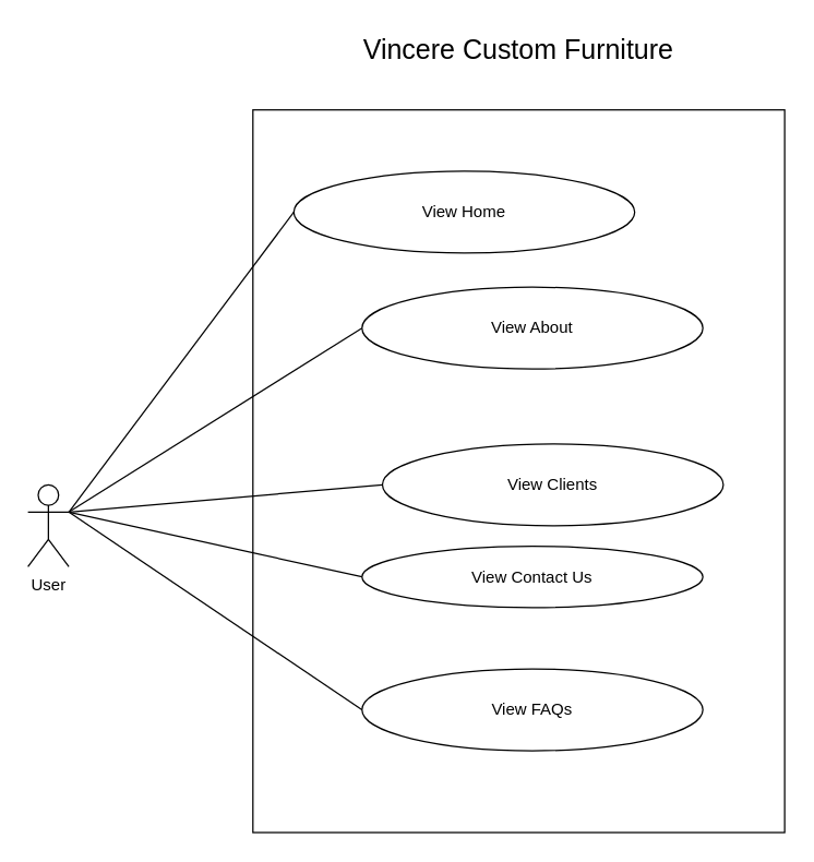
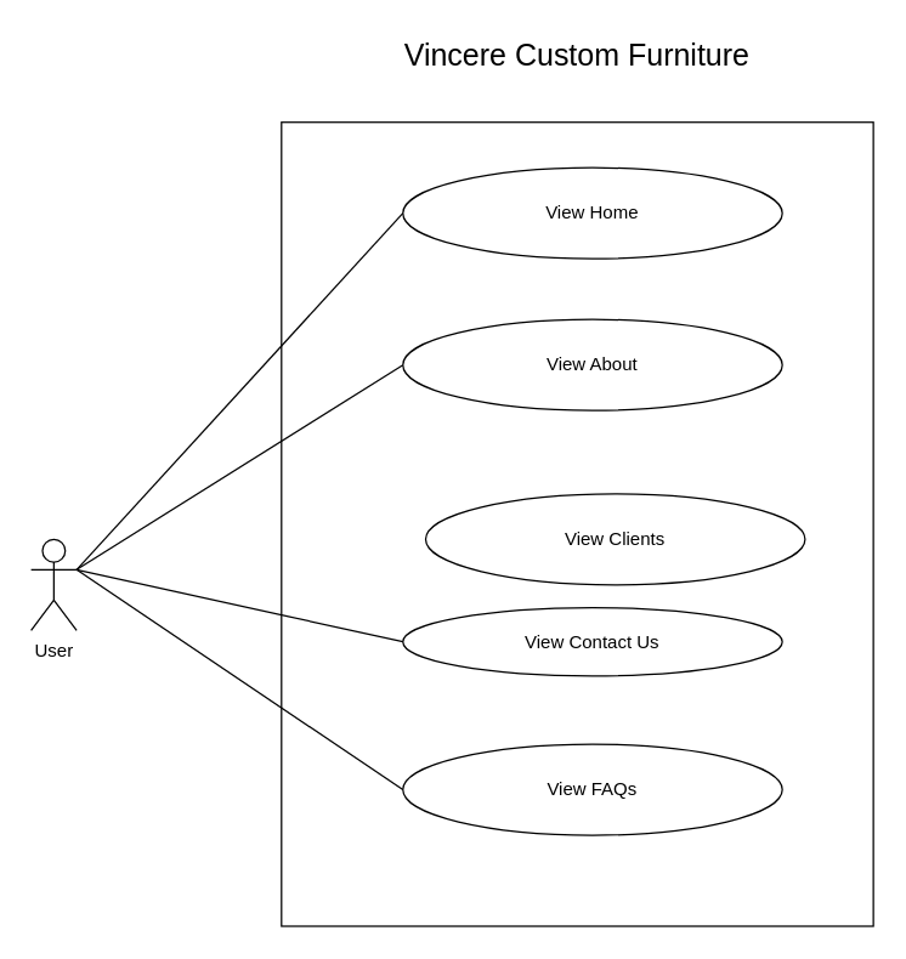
  <mxCell id="0" />
  <mxCell id="1" parent="0" />
  <mxCell id="2" value="" style="rounded=0;whiteSpace=wrap;html=1;" vertex="1" parent="1"><mxGeometry x="185" y="80" width="390" height="530" as="geometry" /></mxCell>
  <mxCell id="3" value="User&lt;br&gt;" style="shape=umlActor;verticalLabelPosition=bottom;verticalAlign=top;html=1;outlineConnect=0;" vertex="1" parent="1"><mxGeometry x="20" y="355" width="30" height="60" as="geometry" /></mxCell>
- <mxCell id="4" value="View Home" style="ellipse;whiteSpace=wrap;html=1;" vertex="1" parent="1"><mxGeometry x="215" y="125" width="250" height="60" as="geometry" /></mxCell>
+ <mxCell id="4" value="View Home" style="ellipse;whiteSpace=wrap;html=1;" vertex="1" parent="1"><mxGeometry x="265" y="110" width="250" height="60" as="geometry" /></mxCell>
  <mxCell id="5" value="View About" style="ellipse;whiteSpace=wrap;html=1;" vertex="1" parent="1"><mxGeometry x="265" y="210" width="250" height="60" as="geometry" /></mxCell>
  <mxCell id="6" value="View Contact Us" style="ellipse;whiteSpace=wrap;html=1;" vertex="1" parent="1"><mxGeometry x="265" y="400" width="250" height="45" as="geometry" /></mxCell>
  <mxCell id="7" value="View FAQs" style="ellipse;whiteSpace=wrap;html=1;" vertex="1" parent="1"><mxGeometry x="265" y="490" width="250" height="60" as="geometry" /></mxCell>
  <mxCell id="8" value="View Clients" style="ellipse;whiteSpace=wrap;html=1;" vertex="1" parent="1"><mxGeometry x="280" y="325" width="250" height="60" as="geometry" /></mxCell>
  <mxCell id="9" value="" style="endArrow=none;html=1;exitX=1;exitY=0.333;exitDx=0;exitDy=0;exitPerimeter=0;entryX=0;entryY=0.5;entryDx=0;entryDy=0;" edge="1" parent="1" source="3" target="4"><mxGeometry width="50" height="50" relative="1" as="geometry"><mxPoint x="115" y="250" as="sourcePoint" /><mxPoint x="165" y="200" as="targetPoint" /></mxGeometry></mxCell>
  <mxCell id="10" value="" style="endArrow=none;html=1;exitX=1;exitY=0.333;exitDx=0;exitDy=0;exitPerimeter=0;entryX=0;entryY=0.5;entryDx=0;entryDy=0;" edge="1" parent="1" source="3" target="5"><mxGeometry width="50" height="50" relative="1" as="geometry"><mxPoint x="65" y="300" as="sourcePoint" /><mxPoint x="275" y="150" as="targetPoint" /></mxGeometry></mxCell>
- <mxCell id="11" value="" style="endArrow=none;html=1;entryX=0;entryY=0.5;entryDx=0;entryDy=0;exitX=1;exitY=0.333;exitDx=0;exitDy=0;exitPerimeter=0;" edge="1" parent="1" source="3" target="8"><mxGeometry width="50" height="50" relative="1" as="geometry"><mxPoint x="55" y="290" as="sourcePoint" /><mxPoint x="275" y="250" as="targetPoint" /></mxGeometry></mxCell>
  <mxCell id="12" value="" style="endArrow=none;html=1;entryX=0;entryY=0.5;entryDx=0;entryDy=0;exitX=1;exitY=0.333;exitDx=0;exitDy=0;exitPerimeter=0;" edge="1" parent="1" source="3" target="6"><mxGeometry width="50" height="50" relative="1" as="geometry"><mxPoint x="75" y="330" as="sourcePoint" /><mxPoint x="275" y="350" as="targetPoint" /></mxGeometry></mxCell>
  <mxCell id="13" value="" style="endArrow=none;html=1;entryX=0;entryY=0.5;entryDx=0;entryDy=0;exitX=1;exitY=0.333;exitDx=0;exitDy=0;exitPerimeter=0;" edge="1" parent="1" source="3" target="7"><mxGeometry width="50" height="50" relative="1" as="geometry"><mxPoint x="75" y="330" as="sourcePoint" /><mxPoint x="275" y="440" as="targetPoint" /></mxGeometry></mxCell>
  <mxCell id="14" value="&lt;p style=&quot;line-height: 120%; font-size: 20px;&quot;&gt;Vincere Custom Furniture&lt;/p&gt;" style="text;html=1;strokeColor=none;fillColor=none;align=center;verticalAlign=middle;whiteSpace=wrap;rounded=0;" vertex="1" parent="1"><mxGeometry x="265" y="20" width="230" height="30" as="geometry" /></mxCell>
